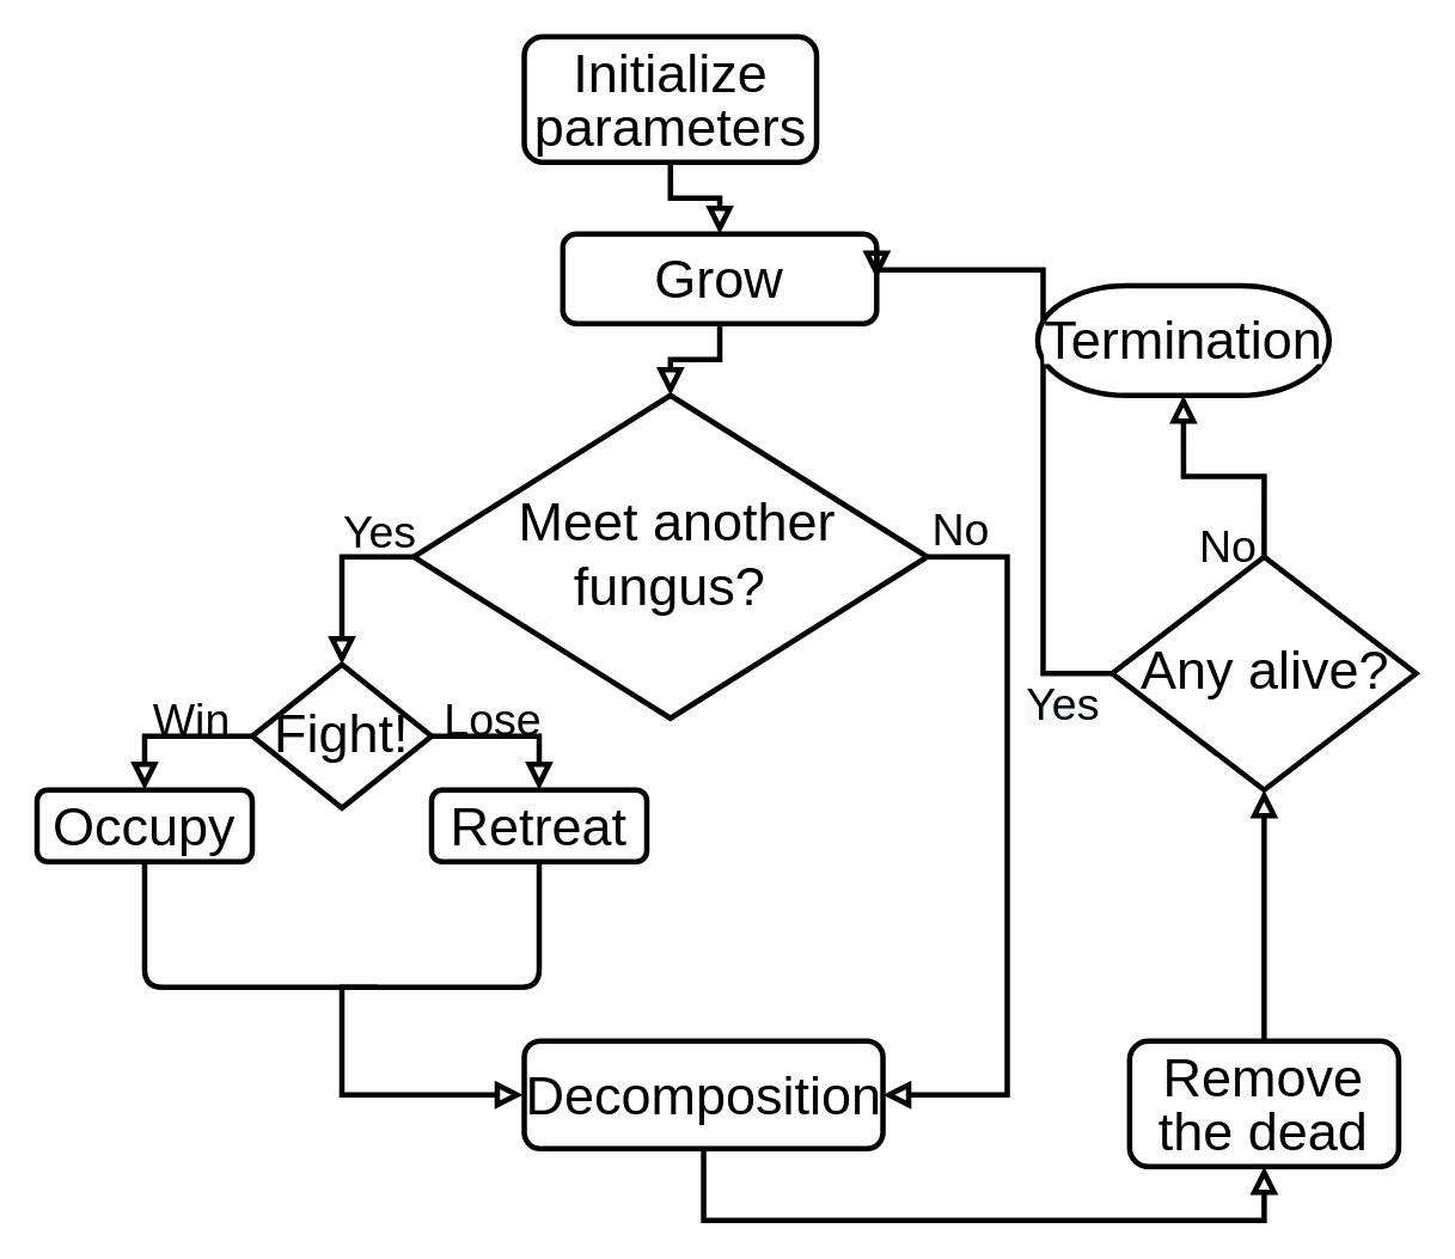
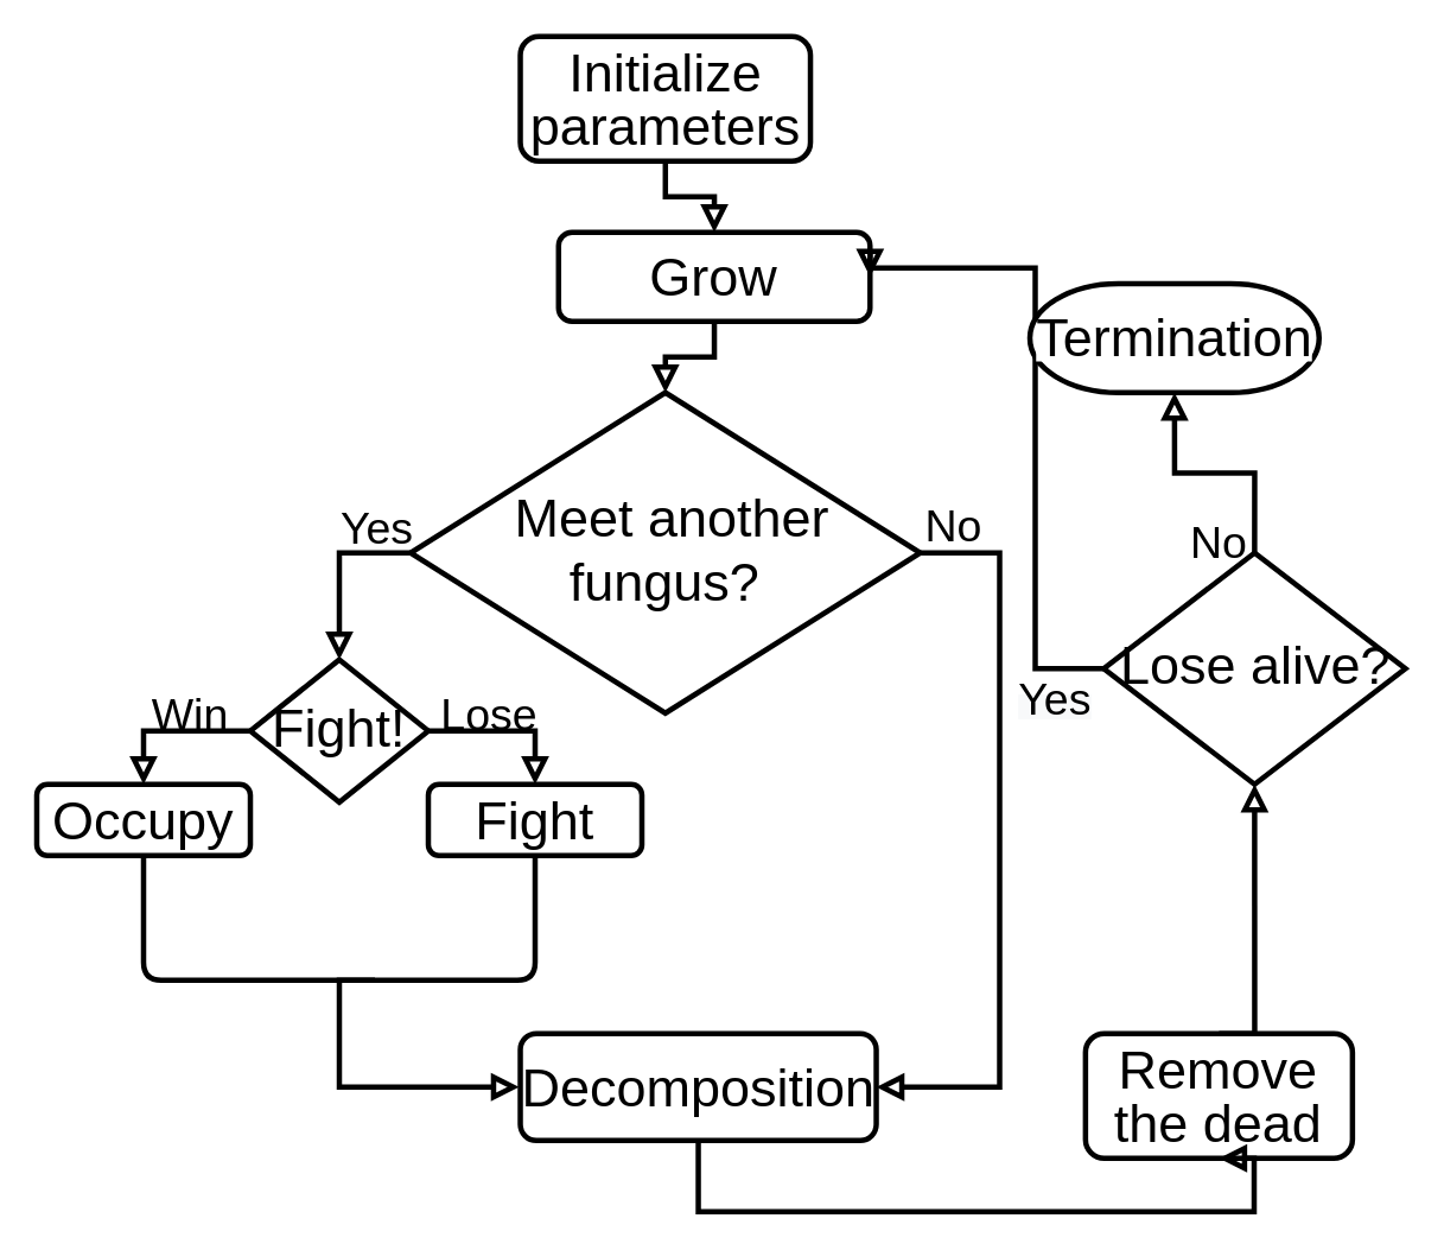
  <mxCell id="0" />
  <mxCell id="1" parent="0" />
  <mxCell id="2" value="" style="rounded=0;html=1;jettySize=auto;orthogonalLoop=1;fontSize=11;endArrow=block;endFill=0;endSize=8;strokeWidth=3;shadow=0;labelBackgroundColor=none;edgeStyle=orthogonalEdgeStyle;" parent="1" source="3" target="6" edge="1"><mxGeometry relative="1" as="geometry" /></mxCell>
  <mxCell id="3" value="&lt;font style=&quot;font-size: 30px&quot;&gt;Grow&lt;/font&gt;" style="rounded=1;whiteSpace=wrap;html=1;fontSize=12;glass=0;strokeWidth=3;shadow=0;" parent="1" vertex="1"><mxGeometry x="313.19" y="130" width="175" height="50" as="geometry" /></mxCell>
  <mxCell id="4" value="&lt;font style=&quot;font-size: 25px&quot;&gt;Yes&lt;/font&gt;" style="rounded=0;html=1;jettySize=auto;orthogonalLoop=1;fontSize=11;endArrow=block;endFill=0;endSize=8;strokeWidth=3;shadow=0;labelBackgroundColor=none;edgeStyle=orthogonalEdgeStyle;exitX=0;exitY=0.5;exitDx=0;exitDy=0;entryX=0.5;entryY=0;entryDx=0;entryDy=0;" parent="1" edge="1" source="6"><mxGeometry x="-0.626" y="-15" relative="1" as="geometry"><mxPoint as="offset" /><mxPoint x="190" y="370" as="targetPoint" /><mxPoint x="217.25" y="305" as="sourcePoint" /><Array as="points"><mxPoint x="190" y="310" /></Array></mxGeometry></mxCell>
  <mxCell id="5" value="&lt;font style=&quot;font-size: 25px&quot;&gt;No&lt;/font&gt;" style="edgeStyle=orthogonalEdgeStyle;rounded=0;html=1;jettySize=auto;orthogonalLoop=1;fontSize=11;endArrow=block;endFill=0;endSize=8;strokeWidth=3;shadow=0;labelBackgroundColor=none;entryX=1;entryY=0.5;entryDx=0;entryDy=0;exitX=0.99;exitY=0.511;exitDx=0;exitDy=0;exitPerimeter=0;" parent="1" source="6" target="8" edge="1"><mxGeometry x="-0.889" y="16" relative="1" as="geometry"><mxPoint as="offset" /><mxPoint x="530.5" y="620" as="targetPoint" /><Array as="points"><mxPoint x="514" y="310" /><mxPoint x="561" y="310" /><mxPoint x="561" y="610" /></Array><mxPoint x="519.591" y="315.52" as="sourcePoint" /></mxGeometry></mxCell>
  <mxCell id="6" value="&lt;p style=&quot;line-height: 100%&quot;&gt;&lt;/p&gt;&lt;div style=&quot;text-align: right ; font-size: 30px&quot;&gt;&lt;font style=&quot;font-size: 30px&quot;&gt;&amp;nbsp;Meet another&lt;/font&gt;&lt;/div&gt;&lt;font style=&quot;font-size: 30px&quot;&gt;fungus?&lt;/font&gt;&lt;p&gt;&lt;/p&gt;" style="rhombus;whiteSpace=wrap;html=1;shadow=0;fontFamily=Helvetica;fontSize=12;align=center;strokeWidth=3;spacing=6;spacingTop=-4;" parent="1" vertex="1"><mxGeometry x="230" y="220" width="286.38" height="180" as="geometry" /></mxCell>
  <mxCell id="7" value="" style="edgeStyle=orthogonalEdgeStyle;rounded=0;orthogonalLoop=1;jettySize=auto;html=1;endArrow=block;endFill=0;strokeColor=#FFFFFF;strokeWidth=1;" parent="1" source="20" target="19" edge="1"><mxGeometry relative="1" as="geometry" /></mxCell>
  <mxCell id="8" value="&lt;font style=&quot;font-size: 30px&quot;&gt;Decomposition&lt;/font&gt;" style="rounded=1;whiteSpace=wrap;html=1;fontSize=12;glass=0;strokeWidth=3;shadow=0;" parent="1" vertex="1"><mxGeometry x="291.69" y="580" width="200" height="60" as="geometry" /></mxCell>
  <mxCell id="9" value="" style="rounded=0;html=1;jettySize=auto;orthogonalLoop=1;fontSize=11;endArrow=block;endFill=0;endSize=8;strokeWidth=3;shadow=0;labelBackgroundColor=none;edgeStyle=orthogonalEdgeStyle;entryX=0.5;entryY=0;entryDx=0;entryDy=0;" parent="1" source="10" target="3" edge="1"><mxGeometry relative="1" as="geometry"><mxPoint x="373.69" y="140" as="targetPoint" /></mxGeometry></mxCell>
  <mxCell id="10" value="&lt;font style=&quot;line-height: 100% ; font-size: 30px&quot;&gt;Initialize parameters&lt;/font&gt;" style="rounded=1;whiteSpace=wrap;html=1;fontSize=12;glass=0;strokeWidth=3;shadow=0;" parent="1" vertex="1"><mxGeometry x="291.69" y="20" width="163" height="70" as="geometry" /></mxCell>
  <mxCell id="11" value="&lt;font style=&quot;font-size: 25px&quot;&gt;Win&lt;/font&gt;" style="rounded=0;html=1;jettySize=auto;orthogonalLoop=1;fontSize=11;endArrow=block;endFill=0;endSize=8;strokeWidth=3;shadow=0;labelBackgroundColor=none;edgeStyle=orthogonalEdgeStyle;exitX=0;exitY=0.5;exitDx=0;exitDy=0;entryX=0.5;entryY=0;entryDx=0;entryDy=0;" parent="1" source="13" target="15" edge="1"><mxGeometry x="-0.25" y="-10" relative="1" as="geometry"><mxPoint as="offset" /><mxPoint x="90" y="440" as="targetPoint" /></mxGeometry></mxCell>
  <mxCell id="12" value="&lt;font style=&quot;font-size: 25px&quot;&gt;Lose&lt;/font&gt;" style="edgeStyle=orthogonalEdgeStyle;rounded=0;html=1;jettySize=auto;orthogonalLoop=1;fontSize=11;endArrow=block;endFill=0;endSize=8;strokeWidth=3;shadow=0;labelBackgroundColor=none;entryX=0.5;entryY=0;entryDx=0;entryDy=0;exitX=1;exitY=0.5;exitDx=0;exitDy=0;" parent="1" source="13" target="14" edge="1"><mxGeometry x="-0.25" y="10" relative="1" as="geometry"><mxPoint as="offset" /><mxPoint x="280" y="600" as="targetPoint" /></mxGeometry></mxCell>
  <mxCell id="13" value="&lt;font style=&quot;line-height: 100% ; font-size: 30px&quot;&gt;Fight!&lt;/font&gt;" style="rhombus;whiteSpace=wrap;html=1;shadow=0;fontFamily=Helvetica;fontSize=12;align=center;strokeWidth=3;spacing=6;spacingTop=-4;" parent="1" vertex="1"><mxGeometry x="140" y="370" width="100" height="80" as="geometry" /></mxCell>
- <mxCell id="14" value="&lt;font style=&quot;font-size: 30px&quot;&gt;Retreat&lt;/font&gt;" style="rounded=1;whiteSpace=wrap;html=1;fontSize=12;glass=0;strokeWidth=3;shadow=0;" parent="1" vertex="1"><mxGeometry x="240" y="440" width="120" height="40" as="geometry" /></mxCell>
+ <mxCell id="14" value="&lt;font style=&quot;font-size: 30px&quot;&gt;Fight&lt;/font&gt;" style="rounded=1;whiteSpace=wrap;html=1;fontSize=12;glass=0;strokeWidth=3;shadow=0;" parent="1" vertex="1"><mxGeometry x="240" y="440" width="120" height="40" as="geometry" /></mxCell>
  <mxCell id="15" value="&lt;font style=&quot;font-size: 30px&quot;&gt;Occupy&lt;/font&gt;" style="rounded=1;whiteSpace=wrap;html=1;fontSize=12;glass=0;strokeWidth=3;shadow=0;" parent="1" vertex="1"><mxGeometry x="20" y="440" width="120" height="40" as="geometry" /></mxCell>
  <mxCell id="16" value="" style="endArrow=none;html=1;exitX=0.5;exitY=1;exitDx=0;exitDy=0;entryX=0.5;entryY=1;entryDx=0;entryDy=0;strokeWidth=3;" parent="1" source="15" target="14" edge="1"><mxGeometry width="50" height="50" relative="1" as="geometry"><mxPoint x="90" y="480" as="sourcePoint" /><mxPoint x="330" y="750" as="targetPoint" /><Array as="points"><mxPoint x="80" y="550" /><mxPoint x="210" y="550" /><mxPoint x="300" y="550" /></Array></mxGeometry></mxCell>
  <mxCell id="17" value="" style="edgeStyle=orthogonalEdgeStyle;rounded=0;html=1;jettySize=auto;orthogonalLoop=1;fontSize=11;endArrow=block;endFill=0;endSize=8;strokeWidth=3;shadow=0;labelBackgroundColor=none;" parent="1" edge="1"><mxGeometry y="10" relative="1" as="geometry"><mxPoint as="offset" /><mxPoint x="291" y="610" as="targetPoint" /><mxPoint x="210" y="550" as="sourcePoint" /><Array as="points"><mxPoint x="190" y="550" /><mxPoint x="190" y="610" /><mxPoint x="291" y="610" /></Array></mxGeometry></mxCell>
  <mxCell id="18" value="" style="rounded=0;html=1;jettySize=auto;orthogonalLoop=1;fontSize=11;endArrow=block;endFill=0;endSize=8;strokeWidth=3;shadow=0;labelBackgroundColor=none;edgeStyle=orthogonalEdgeStyle;exitX=0;exitY=0.5;exitDx=0;exitDy=0;entryX=1;entryY=0.5;entryDx=0;entryDy=0;" parent="1" source="19" target="3" edge="1"><mxGeometry y="20" relative="1" as="geometry"><mxPoint as="offset" /><mxPoint x="480" y="190" as="targetPoint" /><Array as="points"><mxPoint x="581" y="375" /><mxPoint x="581" y="150" /></Array></mxGeometry></mxCell>
- <mxCell id="19" value="&lt;font style=&quot;font-size: 30px&quot;&gt;Any alive?&lt;/font&gt;" style="rhombus;whiteSpace=wrap;html=1;shadow=0;fontFamily=Helvetica;fontSize=12;align=center;strokeWidth=3;spacing=6;spacingTop=-4;" parent="1" vertex="1"><mxGeometry x="619.5" y="310" width="169.5" height="130" as="geometry" /></mxCell>
- <mxCell id="20" value="&lt;font style=&quot;font-size: 30px ; line-height: 100%&quot;&gt;Remove &lt;br&gt;the dead&lt;/font&gt;" style="whiteSpace=wrap;html=1;rounded=1;shadow=0;strokeWidth=3;glass=0;" parent="1" vertex="1"><mxGeometry x="629.25" y="580" width="150" height="70" as="geometry" /></mxCell>
+ <mxCell id="19" value="&lt;font style=&quot;font-size: 30px&quot;&gt;Lose alive?&lt;/font&gt;" style="rhombus;whiteSpace=wrap;html=1;shadow=0;fontFamily=Helvetica;fontSize=12;align=center;strokeWidth=3;spacing=6;spacingTop=-4;" parent="1" vertex="1"><mxGeometry x="619.5" y="310" width="169.5" height="130" as="geometry" /></mxCell>
+ <mxCell id="20" value="&lt;font style=&quot;font-size: 30px ; line-height: 100%&quot;&gt;Remove &lt;br&gt;the dead&lt;/font&gt;" style="whiteSpace=wrap;html=1;rounded=1;shadow=0;strokeWidth=3;glass=0;" parent="1" vertex="1"><mxGeometry x="609.25" y="580" width="150" height="70" as="geometry" /></mxCell>
  <mxCell id="21" value="" style="edgeStyle=orthogonalEdgeStyle;rounded=0;html=1;jettySize=auto;orthogonalLoop=1;fontSize=11;endArrow=block;endFill=0;endSize=8;strokeWidth=3;shadow=0;labelBackgroundColor=none;entryX=0.5;entryY=1;entryDx=0;entryDy=0;exitX=0.5;exitY=1;exitDx=0;exitDy=0;" parent="1" source="8" target="20" edge="1"><mxGeometry y="10" relative="1" as="geometry"><mxPoint as="offset" /><mxPoint x="379.5" y="725" as="targetPoint" /><mxPoint x="349.5" y="660" as="sourcePoint" /><Array as="points"><mxPoint x="392" y="680" /><mxPoint x="704" y="680" /></Array></mxGeometry></mxCell>
  <mxCell id="22" value="" style="edgeStyle=orthogonalEdgeStyle;rounded=0;html=1;jettySize=auto;orthogonalLoop=1;fontSize=11;endArrow=block;endFill=0;endSize=8;strokeWidth=3;shadow=0;labelBackgroundColor=none;entryX=0.5;entryY=1;entryDx=0;entryDy=0;exitX=0.5;exitY=0;exitDx=0;exitDy=0;" parent="1" source="20" target="19" edge="1"><mxGeometry y="10" relative="1" as="geometry"><mxPoint as="offset" /><mxPoint x="670.5" y="650" as="targetPoint" /><mxPoint x="445.5" y="660" as="sourcePoint" /><Array as="points"><mxPoint x="704" y="580" /></Array></mxGeometry></mxCell>
  <mxCell id="23" value="&lt;span style=&quot;color: rgb(0 , 0 , 0) ; font-style: normal ; font-weight: 400 ; letter-spacing: normal ; text-align: center ; text-indent: 0px ; text-transform: none ; word-spacing: 0px ; background-color: rgb(248 , 249 , 250) ; display: inline ; float: none&quot;&gt;&lt;font style=&quot;font-size: 25px&quot;&gt;Yes&lt;/font&gt;&lt;/span&gt;" style="text;whiteSpace=wrap;html=1;" parent="1" vertex="1"><mxGeometry x="569.5" y="370" width="50" height="30" as="geometry" /></mxCell>
  <mxCell id="24" value="&lt;font style=&quot;font-size: 25px&quot;&gt;No&lt;/font&gt;" style="edgeStyle=orthogonalEdgeStyle;rounded=0;html=1;jettySize=auto;orthogonalLoop=1;fontSize=11;endArrow=block;endFill=0;endSize=8;strokeWidth=3;shadow=0;labelBackgroundColor=none;exitX=0.5;exitY=0;exitDx=0;exitDy=0;entryX=0.5;entryY=1;entryDx=0;entryDy=0;entryPerimeter=0;" parent="1" source="19" target="25" edge="1"><mxGeometry x="-0.892" y="20" relative="1" as="geometry"><mxPoint as="offset" /><mxPoint x="750.5" y="85" as="sourcePoint" /><mxPoint x="680.5" y="215" as="targetPoint" /><Array as="points" /></mxGeometry></mxCell>
  <mxCell id="25" value="&lt;span style=&quot;background-color: rgb(255 , 255 , 255)&quot;&gt;&lt;span style=&quot;color: rgb(0 , 0 , 0) ; font-style: normal ; font-weight: 400 ; letter-spacing: normal ; text-align: center ; text-indent: 0px ; text-transform: none ; word-spacing: 0px ; display: inline ; float: none&quot;&gt;&lt;font style=&quot;font-size: 30px&quot;&gt;Termination&lt;/font&gt;&lt;/span&gt;&lt;br&gt;&lt;/span&gt;" style="strokeWidth=3;html=1;shape=mxgraph.flowchart.terminator;whiteSpace=wrap;" parent="1" vertex="1"><mxGeometry x="578" y="158.75" width="162.5" height="61.25" as="geometry" /></mxCell>
